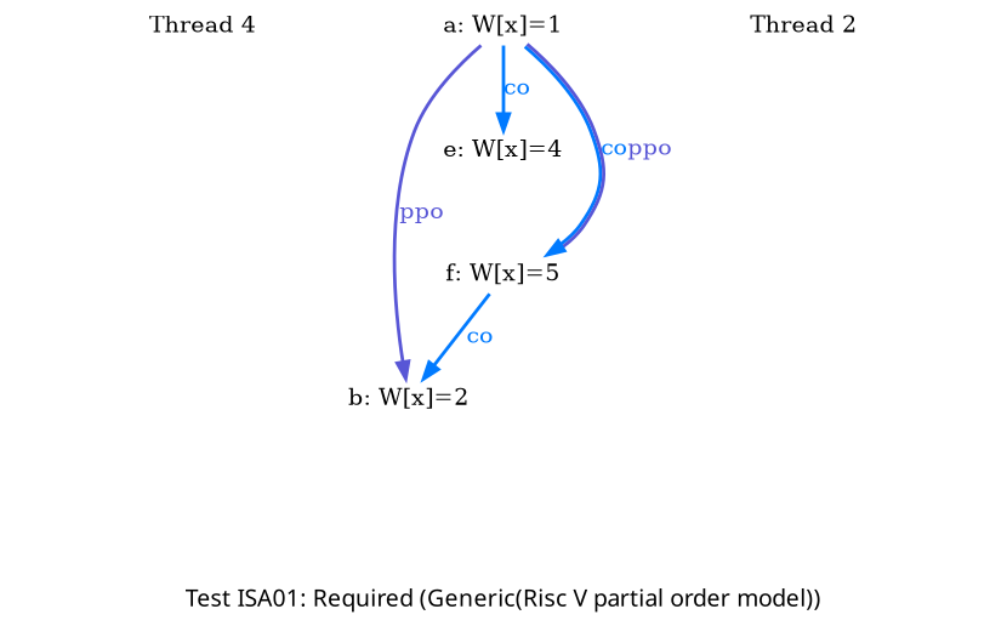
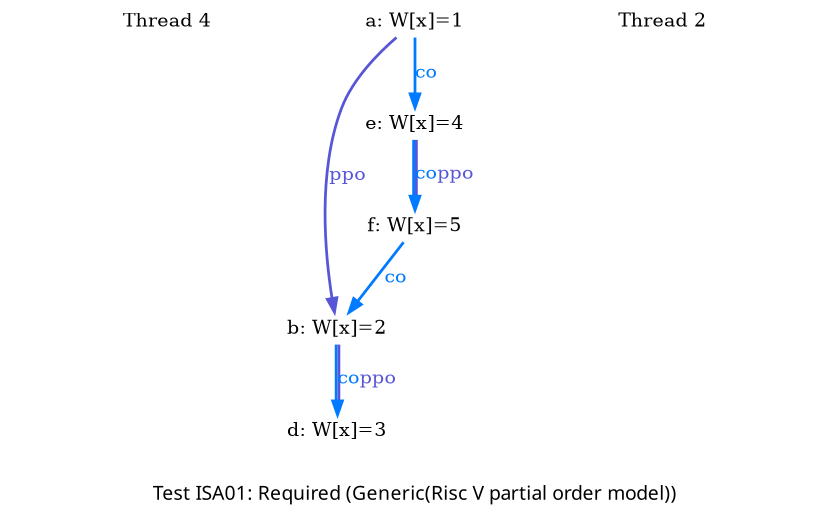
  digraph {
    fontname="SF Pro Display"
    fontsize=14
    label="Test ISA01: Required (Generic(Risc V partial order model))"
    splines=spline
    node [fixedsize=false fontsize=14 shape=none]
    edge [arrowsize=1.000000 color="#007AFF" fontsize=14 penwidth=2.000000]
    n1 [fixedsize=true height=0.281250 label="Thread 4" width=3.250000]
    n2 [height=0.194444 label="a: W[x]=1" width=1.166667]
    n3 [height=0.194444 label="b: W[x]=2" width=1.166667]
    n4 [height=0.194444 label="e: W[x]=4" width=1.166667]
+   n5 [height=0.194444 label="d: W[x]=3" width=1.166667]
    n6 [height=0.194444 label="f: W[x]=5" width=1.166667]
    n7 [fixedsize=true height=0.281250 label="Thread 2" width=3.250000]
    n2 -> n3 [color="#5856D6" label=<<font color="#5856D6">ppo</font>>]
    n2 -> n4 [label=<<font color="#007AFF">co</font>>]
-   n2 -> n6 [color="#007AFF:#5856D6" label=<<font color="#007AFF">co</font><font color="#5856D6">ppo</font>>]
+   n3 -> n5 [color="#007AFF:#5856D6" label=<<font color="#007AFF">co</font><font color="#5856D6">ppo</font>>]
+   n4 -> n6 [color="#007AFF:#5856D6" label=<<font color="#007AFF">co</font><font color="#5856D6">ppo</font>>]
    n6 -> n3 [label=<<font color="#007AFF">co</font>>]
  }
